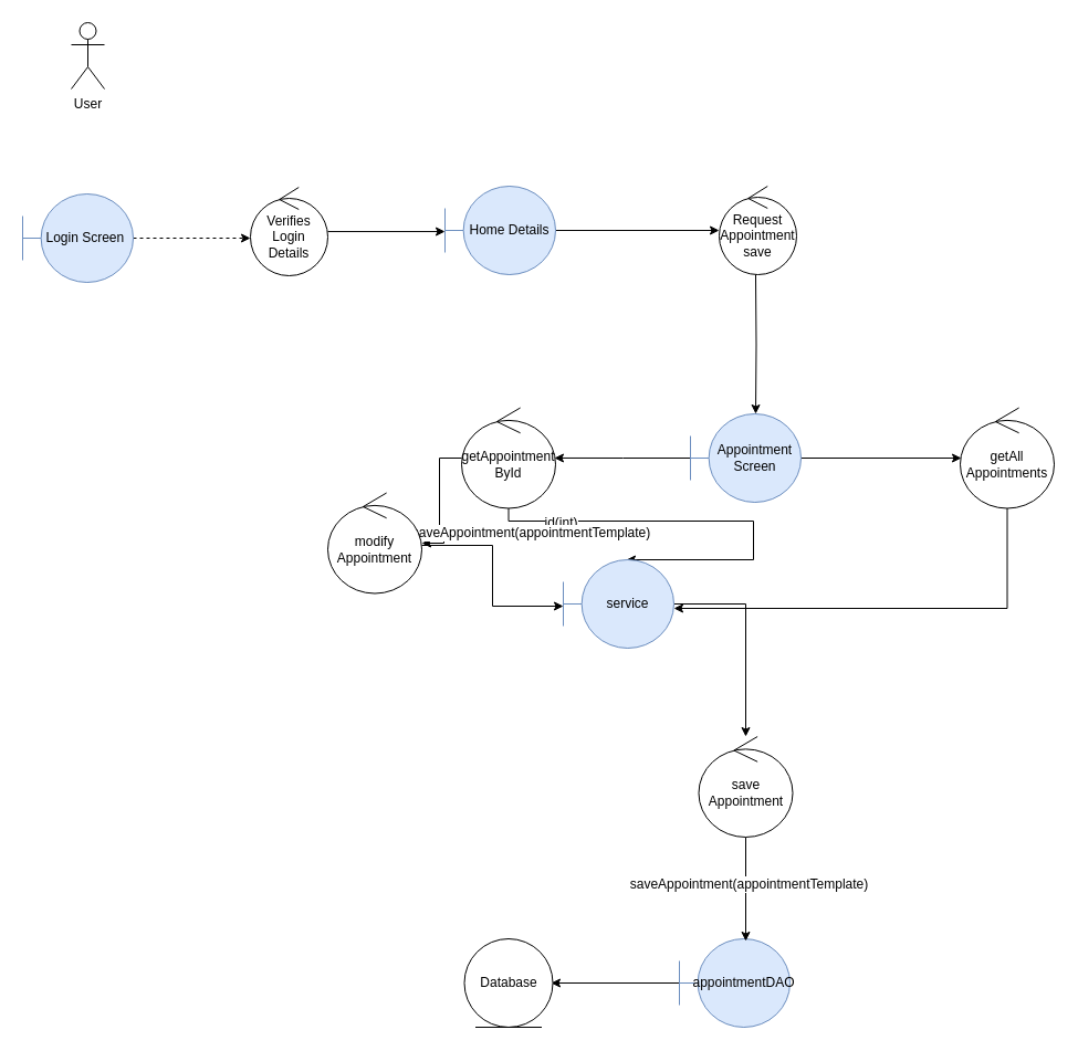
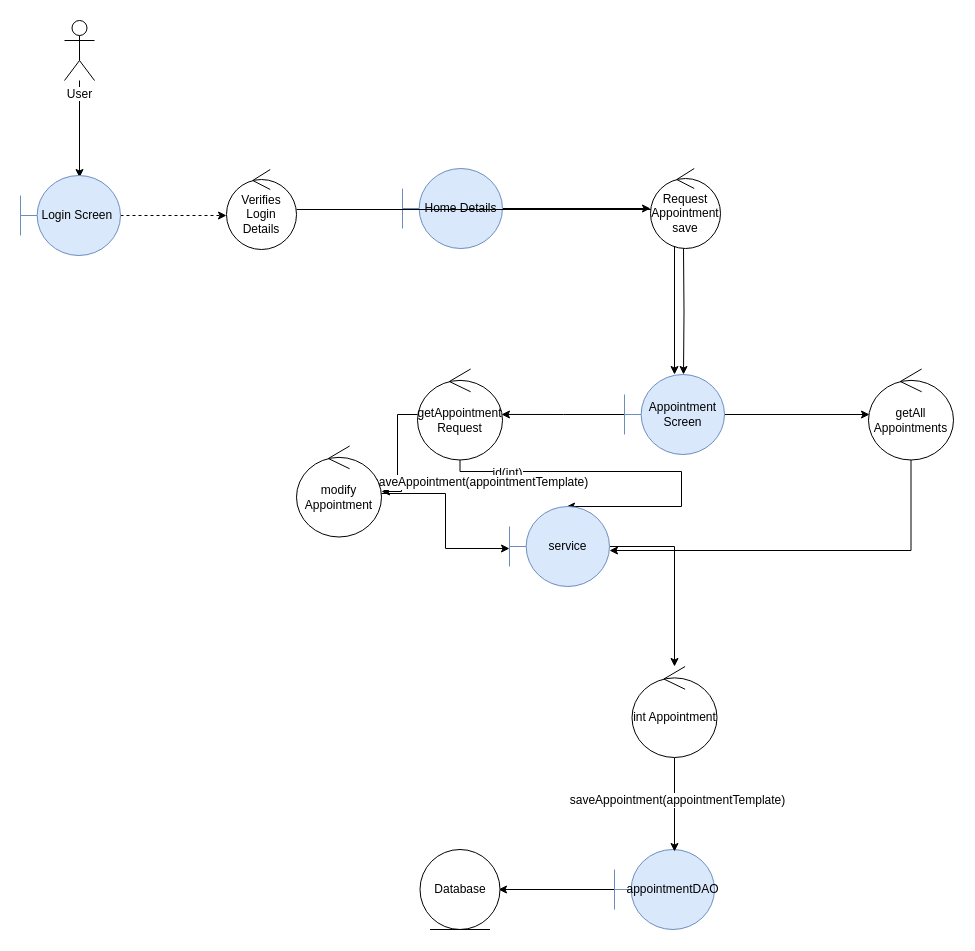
  <mxCell id="0" />
  <mxCell id="1" parent="0" />
+ <mxCell id="2" value="" style="edgeStyle=orthogonalEdgeStyle;rounded=0;orthogonalLoop=1;jettySize=auto;html=1;entryX=0.59;entryY=0.025;entryDx=0;entryDy=0;entryPerimeter=0;" edge="1" parent="1" source="3" target="5"><mxGeometry relative="1" as="geometry"><mxPoint x="70" y="160" as="targetPoint" /></mxGeometry></mxCell>
  <mxCell id="3" value="User" style="shape=umlActor;verticalLabelPosition=bottom;labelBackgroundColor=#ffffff;verticalAlign=top;html=1;outlineConnect=0;" vertex="1" parent="1"><mxGeometry x="64" y="20" width="30" height="60" as="geometry" /></mxCell>
  <mxCell id="4" value="" style="edgeStyle=orthogonalEdgeStyle;rounded=0;orthogonalLoop=1;jettySize=auto;html=1;entryX=0;entryY=0.575;entryDx=0;entryDy=0;entryPerimeter=0;dashed=1;" edge="1" parent="1" source="5" target="9"><mxGeometry relative="1" as="geometry"><mxPoint x="200" y="215" as="targetPoint" /></mxGeometry></mxCell>
  <mxCell id="5" value="Login Screen&amp;nbsp;" style="shape=umlBoundary;whiteSpace=wrap;html=1;fillColor=#dae8fc;strokeColor=#6c8ebf;" vertex="1" parent="1"><mxGeometry x="20" y="175" width="100" height="80" as="geometry" /></mxCell>
  <mxCell id="6" value="" style="edgeStyle=orthogonalEdgeStyle;rounded=0;orthogonalLoop=1;jettySize=auto;html=1;" edge="1" parent="1" source="7" target="10"><mxGeometry relative="1" as="geometry"><mxPoint x="582" y="208" as="targetPoint" /></mxGeometry></mxCell>
  <mxCell id="7" value="Home Details" style="shape=umlBoundary;whiteSpace=wrap;html=1;fillColor=#dae8fc;strokeColor=#6c8ebf;" vertex="1" parent="1"><mxGeometry x="402" y="168" width="100" height="80" as="geometry" /></mxCell>
- <mxCell id="8" value="" style="edgeStyle=orthogonalEdgeStyle;rounded=0;orthogonalLoop=1;jettySize=auto;html=1;entryX=0;entryY=0.513;entryDx=0;entryDy=0;entryPerimeter=0;" edge="1" parent="1" source="9" target="7"><mxGeometry relative="1" as="geometry"><mxPoint x="376" y="209" as="targetPoint" /></mxGeometry></mxCell>
+ <mxCell id="8" value="" style="edgeStyle=orthogonalEdgeStyle;rounded=0;orthogonalLoop=1;jettySize=auto;html=1;" edge="1" parent="1" source="9" target="13"><mxGeometry relative="1" as="geometry"><mxPoint x="376" y="209" as="targetPoint" /></mxGeometry></mxCell>
  <mxCell id="9" value="Verifies Login Details" style="ellipse;shape=umlControl;whiteSpace=wrap;html=1;" vertex="1" parent="1"><mxGeometry x="226" y="169" width="70" height="80" as="geometry" /></mxCell>
  <mxCell id="10" value="Request Appointment save" style="ellipse;shape=umlControl;whiteSpace=wrap;html=1;" vertex="1" parent="1"><mxGeometry x="650" y="168" width="70" height="80" as="geometry" /></mxCell>
  <mxCell id="11" value="" style="edgeStyle=orthogonalEdgeStyle;rounded=0;orthogonalLoop=1;jettySize=auto;html=1;entryX=0.988;entryY=0.56;entryDx=0;entryDy=0;entryPerimeter=0;" edge="1" parent="1" source="13"><mxGeometry relative="1" as="geometry"><mxPoint x="500.98" y="413.96" as="targetPoint" /></mxGeometry></mxCell>
  <mxCell id="12" value="" style="edgeStyle=orthogonalEdgeStyle;rounded=0;orthogonalLoop=1;jettySize=auto;html=1;" edge="1" parent="1" source="13"><mxGeometry relative="1" as="geometry"><mxPoint x="869" y="414" as="targetPoint" /></mxGeometry></mxCell>
  <mxCell id="13" value="Appointment Screen" style="shape=umlBoundary;whiteSpace=wrap;html=1;fillColor=#dae8fc;strokeColor=#6c8ebf;" vertex="1" parent="1"><mxGeometry x="624" y="374" width="100" height="80" as="geometry" /></mxCell>
  <mxCell id="14" value="" style="edgeStyle=orthogonalEdgeStyle;rounded=0;orthogonalLoop=1;jettySize=auto;html=1;entryX=0.59;entryY=0;entryDx=0;entryDy=0;entryPerimeter=0;" edge="1" parent="1" target="13"><mxGeometry relative="1" as="geometry"><mxPoint x="683" y="248" as="sourcePoint" /><mxPoint x="683" y="586" as="targetPoint" /><Array as="points" /></mxGeometry></mxCell>
  <mxCell id="15" value="" style="edgeStyle=orthogonalEdgeStyle;rounded=0;orthogonalLoop=1;jettySize=auto;html=1;entryX=0.57;entryY=0;entryDx=0;entryDy=0;entryPerimeter=0;" edge="1" parent="1" target="19"><mxGeometry relative="1" as="geometry"><mxPoint x="459.5" y="454" as="sourcePoint" /><mxPoint x="459.5" y="534" as="targetPoint" /><Array as="points"><mxPoint x="460" y="471" /><mxPoint x="681" y="471" /></Array></mxGeometry></mxCell>
  <mxCell id="16" value="" style="edgeStyle=orthogonalEdgeStyle;rounded=0;orthogonalLoop=1;jettySize=auto;html=1;entryX=1;entryY=0.55;entryDx=0;entryDy=0;entryPerimeter=0;" edge="1" parent="1" target="19"><mxGeometry relative="1" as="geometry"><mxPoint x="910.5" y="459.5" as="sourcePoint" /><mxPoint x="910.5" y="539.5" as="targetPoint" /><Array as="points"><mxPoint x="911" y="550" /></Array></mxGeometry></mxCell>
  <mxCell id="17" value="id(int)" style="text;html=1;align=center;verticalAlign=middle;resizable=0;points=[];labelBackgroundColor=#ffffff;" vertex="1" connectable="0" parent="16"><mxGeometry x="0.163" relative="1" as="geometry"><mxPoint x="-267" y="-78" as="offset" /></mxGeometry></mxCell>
  <mxCell id="18" value="" style="edgeStyle=orthogonalEdgeStyle;rounded=0;orthogonalLoop=1;jettySize=auto;html=1;" edge="1" parent="1" source="19" target="30"><mxGeometry relative="1" as="geometry" /></mxCell>
  <mxCell id="19" value="service" style="shape=umlBoundary;whiteSpace=wrap;html=1;fillColor=#dae8fc;strokeColor=#6c8ebf;" vertex="1" parent="1"><mxGeometry x="509" y="506" width="100" height="80" as="geometry" /></mxCell>
  <mxCell id="20" value="" style="edgeStyle=orthogonalEdgeStyle;rounded=0;orthogonalLoop=1;jettySize=auto;html=1;" edge="1" parent="1" source="21"><mxGeometry relative="1" as="geometry"><mxPoint x="498" y="889" as="targetPoint" /></mxGeometry></mxCell>
  <mxCell id="21" value="appointmentDAO" style="shape=umlBoundary;whiteSpace=wrap;html=1;fillColor=#dae8fc;strokeColor=#6c8ebf;" vertex="1" parent="1"><mxGeometry x="614" y="849" width="100" height="80" as="geometry" /></mxCell>
  <mxCell id="22" value="" style="edgeStyle=orthogonalEdgeStyle;rounded=0;orthogonalLoop=1;jettySize=auto;html=1;" edge="1" parent="1" source="23" target="26"><mxGeometry relative="1" as="geometry" /></mxCell>
- <mxCell id="23" value="getAppointment&lt;br&gt;ById" style="ellipse;shape=umlControl;whiteSpace=wrap;html=1;" vertex="1" parent="1"><mxGeometry x="417" y="368.5" width="85" height="91" as="geometry" /></mxCell>
+ <mxCell id="23" value="getAppointment&lt;br&gt;Request" style="ellipse;shape=umlControl;whiteSpace=wrap;html=1;" vertex="1" parent="1"><mxGeometry x="417" y="368.5" width="85" height="91" as="geometry" /></mxCell>
  <mxCell id="24" value="" style="edgeStyle=orthogonalEdgeStyle;rounded=0;orthogonalLoop=1;jettySize=auto;html=1;entryX=0;entryY=0.525;entryDx=0;entryDy=0;entryPerimeter=0;exitX=1;exitY=0.522;exitDx=0;exitDy=0;exitPerimeter=0;" edge="1" parent="1" source="26" target="19"><mxGeometry relative="1" as="geometry"><mxPoint x="486" y="566.5" as="targetPoint" /></mxGeometry></mxCell>
  <mxCell id="25" value="saveAppointment(appointmentTemplate)" style="text;html=1;align=center;verticalAlign=middle;resizable=0;points=[];labelBackgroundColor=#ffffff;" vertex="1" connectable="0" parent="24"><mxGeometry x="-0.367" y="-1" relative="1" as="geometry"><mxPoint x="40" y="-13" as="offset" /></mxGeometry></mxCell>
  <mxCell id="26" value="modify&lt;br&gt;Appointment" style="ellipse;shape=umlControl;whiteSpace=wrap;html=1;" vertex="1" parent="1"><mxGeometry x="296" y="445.5" width="85" height="91" as="geometry" /></mxCell>
  <mxCell id="27" value="getAll Appointments" style="ellipse;shape=umlControl;whiteSpace=wrap;html=1;" vertex="1" parent="1"><mxGeometry x="868" y="368.5" width="85" height="91" as="geometry" /></mxCell>
  <mxCell id="28" value="" style="edgeStyle=orthogonalEdgeStyle;rounded=0;orthogonalLoop=1;jettySize=auto;html=1;entryX=0.6;entryY=0.025;entryDx=0;entryDy=0;entryPerimeter=0;" edge="1" parent="1" source="30" target="21"><mxGeometry relative="1" as="geometry" /></mxCell>
  <mxCell id="29" value="saveAppointment(appointmentTemplate)" style="text;html=1;align=center;verticalAlign=middle;resizable=0;points=[];labelBackgroundColor=#ffffff;" vertex="1" connectable="0" parent="28"><mxGeometry x="0.255" y="1" relative="1" as="geometry"><mxPoint x="1" y="-17" as="offset" /></mxGeometry></mxCell>
- <mxCell id="30" value="save Appointment" style="ellipse;shape=umlControl;whiteSpace=wrap;html=1;" vertex="1" parent="1"><mxGeometry x="631.5" y="666" width="85" height="91" as="geometry" /></mxCell>
+ <mxCell id="30" value="int Appointment" style="ellipse;shape=umlControl;whiteSpace=wrap;html=1;" vertex="1" parent="1"><mxGeometry x="631.5" y="666" width="85" height="91" as="geometry" /></mxCell>
  <mxCell id="31" value="Database" style="ellipse;shape=umlEntity;whiteSpace=wrap;html=1;" vertex="1" parent="1"><mxGeometry x="419.5" y="849" width="80" height="80" as="geometry" /></mxCell>
